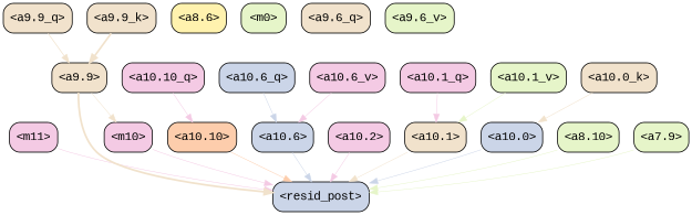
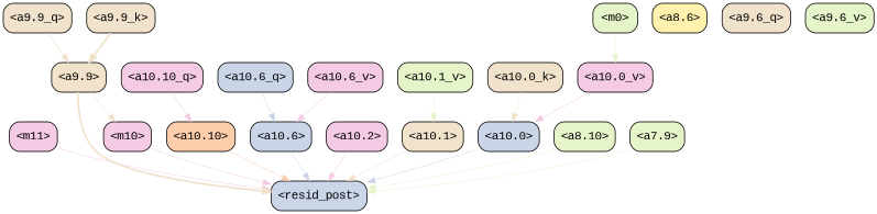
  strict digraph {
    fontname="Liberation Mono"
    splines=true
    node [color=black fillcolor="#f4cae4" fontname="Liberation Mono" shape=box style="filled, rounded"]
    edge [color="#f4cae4" fontname="Liberation Mono" penwidth=0.6]
    "<resid_post>" [fillcolor="#cbd5e8"]
    "<m11>"
    "<m10>"
    "<a10.10>" [fillcolor="#fdcdac"]
    "<a10.6>" [fillcolor="#cbd5e8"]
    "<a10.2>"
    "<a10.1>" [fillcolor="#f1e2cc"]
    "<a10.0>" [fillcolor="#cbd5e8"]
    "<a9.9>" [fillcolor="#f1e2cc"]
    "<a8.10>" [fillcolor="#e6f5c9"]
    "<a7.9>" [fillcolor="#e6f5c9"]
    "<a10.10_q>"
    "<a10.6_q>" [fillcolor="#cbd5e8"]
-   "<a10.1_q>"
    "<a10.0_k>" [fillcolor="#f1e2cc"]
    "<a10.6_v>"
    "<a10.1_v>" [fillcolor="#e6f5c9"]
+   "<a10.0_v>"
    "<a8.6>" [fillcolor="#fff2ae"]
    "<m0>" [fillcolor="#e6f5c9"]
    "<a9.9_q>" [fillcolor="#f1e2cc"]
    "<a9.6_q>" [fillcolor="#f1e2cc"]
    "<a9.9_k>" [fillcolor="#f1e2cc"]
    "<a9.6_v>" [fillcolor="#e6f5c9"]
    "<m11>" -> "<resid_post>"
    "<m10>" -> "<resid_post>"
    "<a10.10>" -> "<resid_post>" [color="#fdcdac"]
    "<a10.6>" -> "<resid_post>" [color="#cbd5e8"]
    "<a10.2>" -> "<resid_post>"
    "<a10.1>" -> "<resid_post>" [color="#f1e2cc"]
    "<a10.0>" -> "<resid_post>" [color="#cbd5e8"]
    "<a9.9>" -> "<resid_post>" [color="#f1e2cc" penwidth=2.280607223510742]
    "<a9.9>" -> "<m10>" [color="#f1e2cc"]
    "<a8.10>" -> "<resid_post>" [color="#e6f5c9"]
    "<a7.9>" -> "<resid_post>" [color="#e6f5c9"]
    "<a10.10_q>" -> "<a10.10>"
    "<a10.6_q>" -> "<a10.6>" [color="#cbd5e8"]
-   "<a10.1_q>" -> "<a10.1>"
    "<a10.0_k>" -> "<a10.0>" [color="#f1e2cc" penwidth=0.6687326431274414]
    "<a10.6_v>" -> "<a10.6>"
    "<a10.1_v>" -> "<a10.1>" [color="#e6f5c9"]
+   "<a10.0_v>" -> "<a10.0>" [penwidth=0.6401631832122803]
+   "<m0>" -> "<a10.0_v>" [color="#e6f5c9"]
    "<a9.9_q>" -> "<a9.9>" [color="#f1e2cc" penwidth=0.8772643208503723]
    "<a9.9_k>" -> "<a9.9>" [color="#f1e2cc" penwidth=2.1823697090148926]
  }
